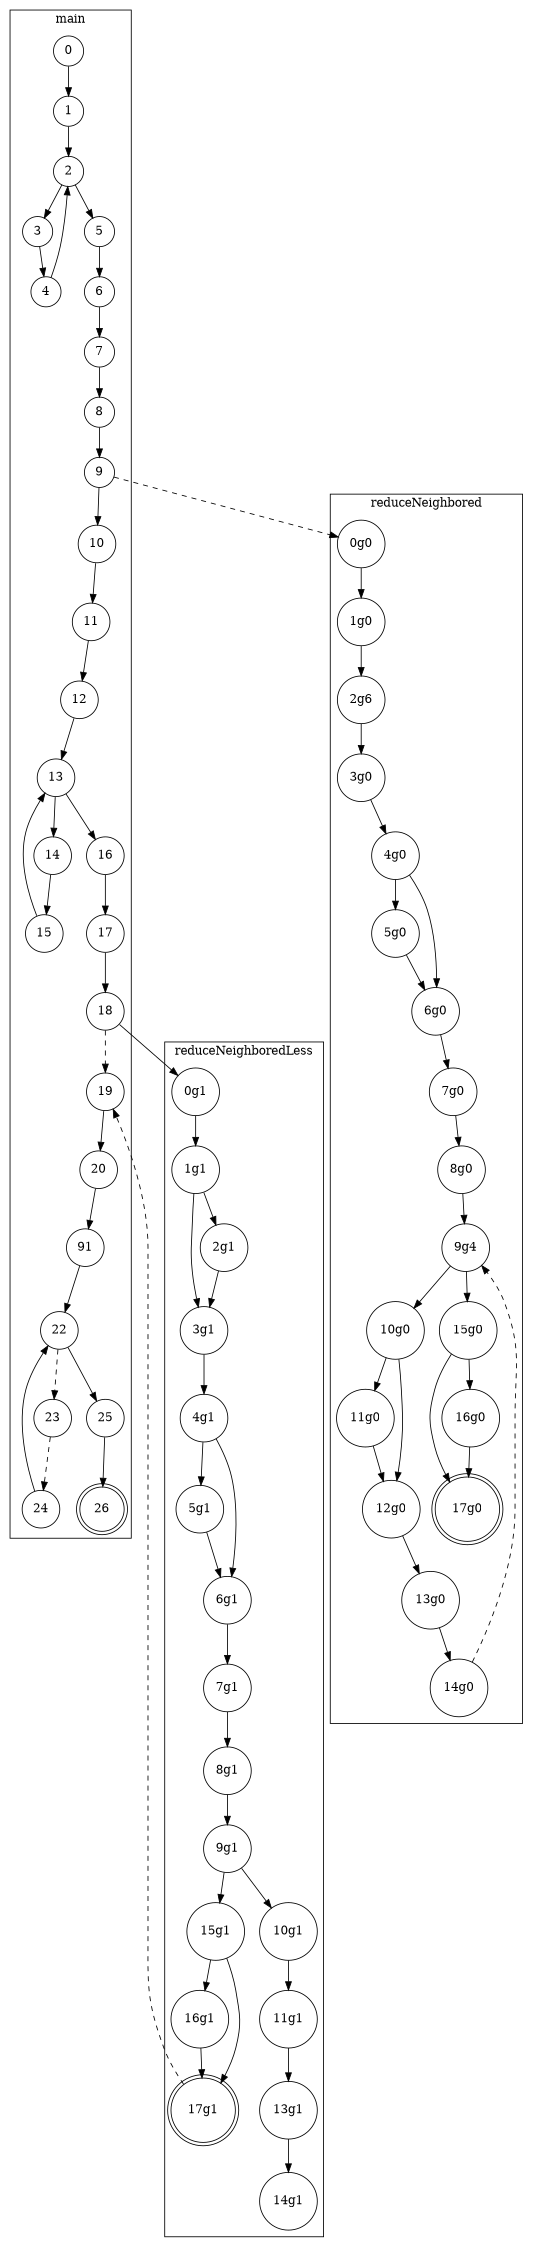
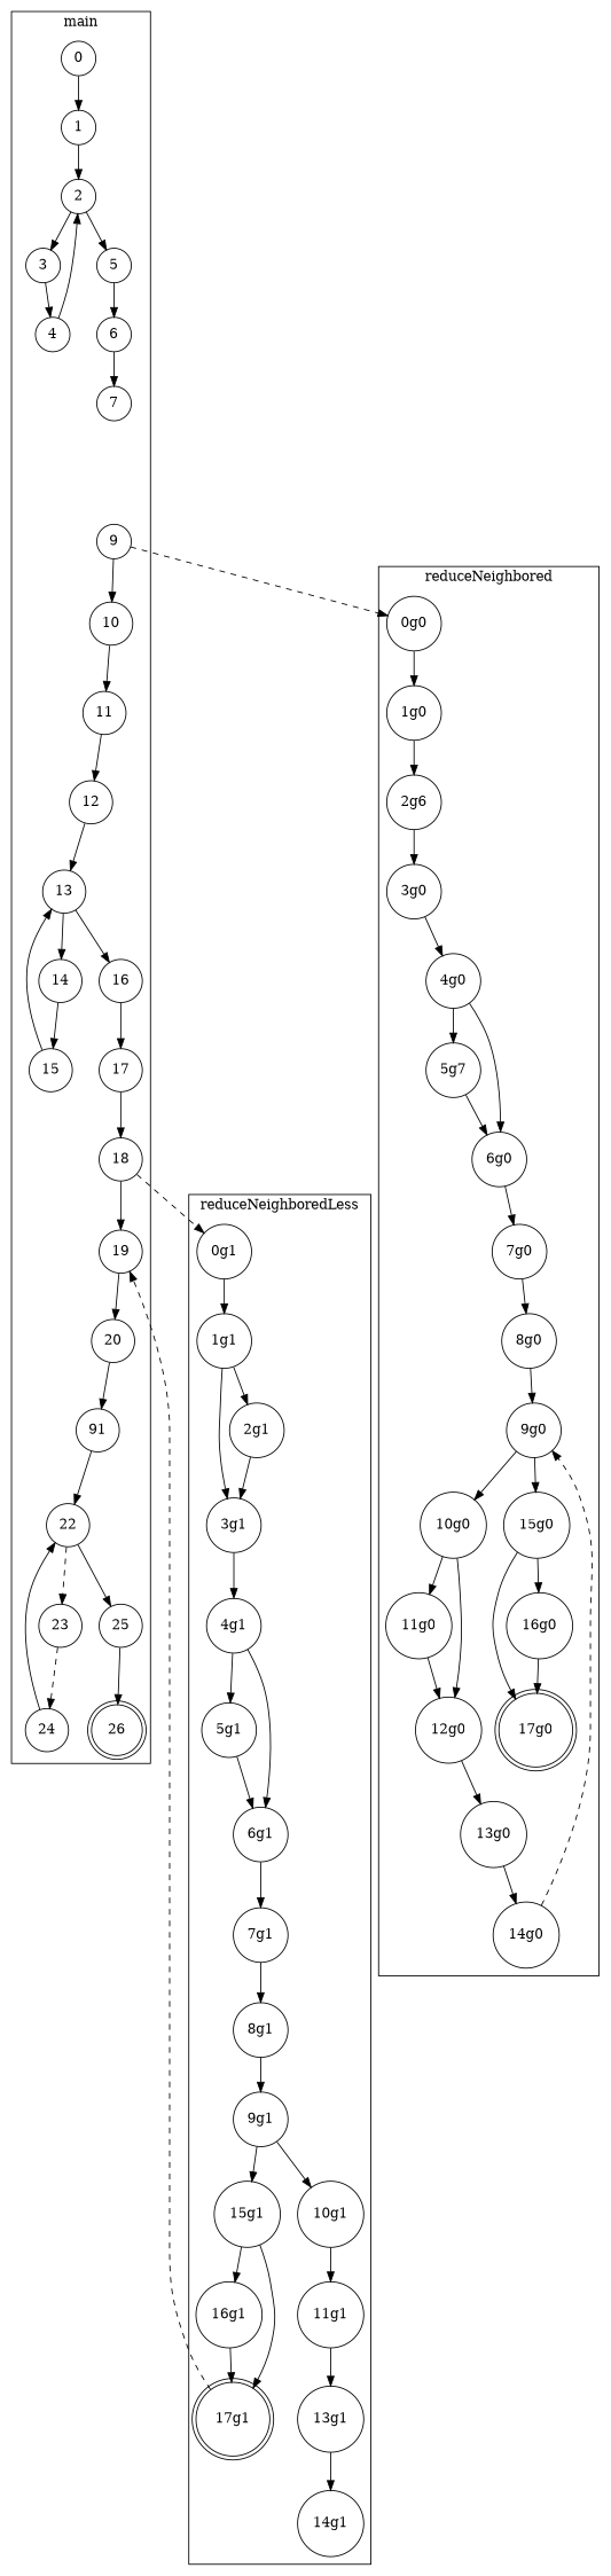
  digraph {
    node [shape=circle]
    26 [shape=doublecircle]
    0
    1
    2
    3
    5
    4
    6
    7
-   8
    9
    10
    11
    12
    13
    14
    16
    15
    17
    18
    19
    20
    n23 [label=91]
    22
    23
    25
    24
    "17g0" [shape=doublecircle]
    "0g0"
    "1g0"
    n31 [label="2g6"]
    "3g0"
    "4g0"
-   "5g0"
+   "5g0" [label="5g7"]
    "6g0"
    "7g0"
    "8g0"
-   "9g0" [label="9g4"]
+   "9g0"
    "10g0"
    "15g0"
    "11g0"
    "12g0"
    "13g0"
    "14g0"
    "16g0"
    "17g1" [shape=doublecircle]
    "0g1"
    "1g1"
    "2g1"
    "3g1"
    "4g1"
    "5g1"
    "6g1"
    "7g1"
    "8g1"
    "9g1"
    "10g1"
    "15g1"
    "11g1"
    "13g1"
    "14g1"
    "16g1"
    subgraph cluster_1 {
      color=black
      label=main
      26
      0
      1
      2
      3
      5
      4
      6
      7
-     8
      9
      10
      11
      12
      13
      14
      16
      15
      17
      18
      19
      20
      n23
      22
      23
      25
      24
    }
    subgraph cluster_2 {
      color=black
      label=reduceNeighbored
      "17g0"
      "0g0"
      "1g0"
      n31
      "3g0"
      "4g0"
      "5g0"
      "6g0"
      "7g0"
      "8g0"
      "9g0"
      "10g0"
      "15g0"
      "11g0"
      "12g0"
      "13g0"
      "14g0"
      "16g0"
    }
    subgraph cluster_3 {
      color=black
      label=reduceNeighboredLess
      "17g1"
      "0g1"
      "1g1"
      "2g1"
      "3g1"
      "4g1"
      "5g1"
      "6g1"
      "7g1"
      "8g1"
      "9g1"
      "10g1"
      "15g1"
      "11g1"
      "13g1"
      "14g1"
      "16g1"
    }
    0 -> 1
    1 -> 2
    2 -> 3
    2 -> 5
    3 -> 4
    5 -> 6
    4 -> 2
    6 -> 7
-   7 -> 8
-   8 -> 9
    9 -> 10
    9 -> "0g0" [style=dashed]
    10 -> 11
    11 -> 12
    12 -> 13
    13 -> 14
    13 -> 16
    14 -> 15
    16 -> 17
    15 -> 13
    17 -> 18
-   18 -> 19 [style=dashed]
-   18 -> "0g1" [style=solid]
+   18 -> 19
+   18 -> "0g1" [style=dashed]
    19 -> 20
    20 -> n23
    n23 -> 22
    22 -> 23 [style=dashed]
    22 -> 25
    23 -> 24 [style=dashed]
    25 -> 26
    24 -> 22
    "0g0" -> "1g0"
    "1g0" -> n31
    n31 -> "3g0"
    "3g0" -> "4g0"
    "4g0" -> "5g0"
    "4g0" -> "6g0"
    "5g0" -> "6g0"
    "6g0" -> "7g0"
    "7g0" -> "8g0"
    "8g0" -> "9g0"
    "9g0" -> "10g0"
    "9g0" -> "15g0"
    "10g0" -> "11g0"
    "10g0" -> "12g0"
    "15g0" -> "17g0"
    "15g0" -> "16g0"
    "11g0" -> "12g0"
    "12g0" -> "13g0"
    "13g0" -> "14g0"
    "14g0" -> "9g0" [style=dashed]
    "16g0" -> "17g0"
    "17g1" -> 19 [style=dashed]
    "0g1" -> "1g1"
    "1g1" -> "2g1"
    "1g1" -> "3g1"
    "2g1" -> "3g1"
    "3g1" -> "4g1"
    "4g1" -> "5g1"
    "4g1" -> "6g1"
    "5g1" -> "6g1"
    "6g1" -> "7g1"
    "7g1" -> "8g1"
    "8g1" -> "9g1"
    "9g1" -> "10g1"
    "9g1" -> "15g1"
    "10g1" -> "11g1"
    "15g1" -> "17g1"
    "15g1" -> "16g1"
    "11g1" -> "13g1"
    "13g1" -> "14g1"
    "16g1" -> "17g1"
  }
